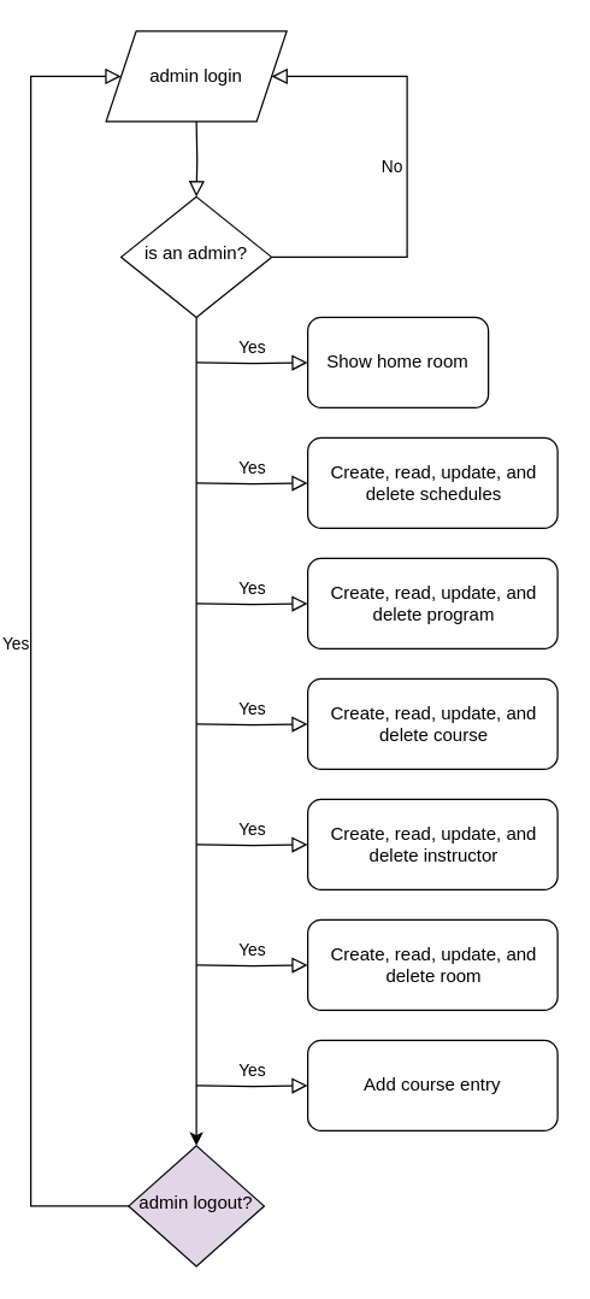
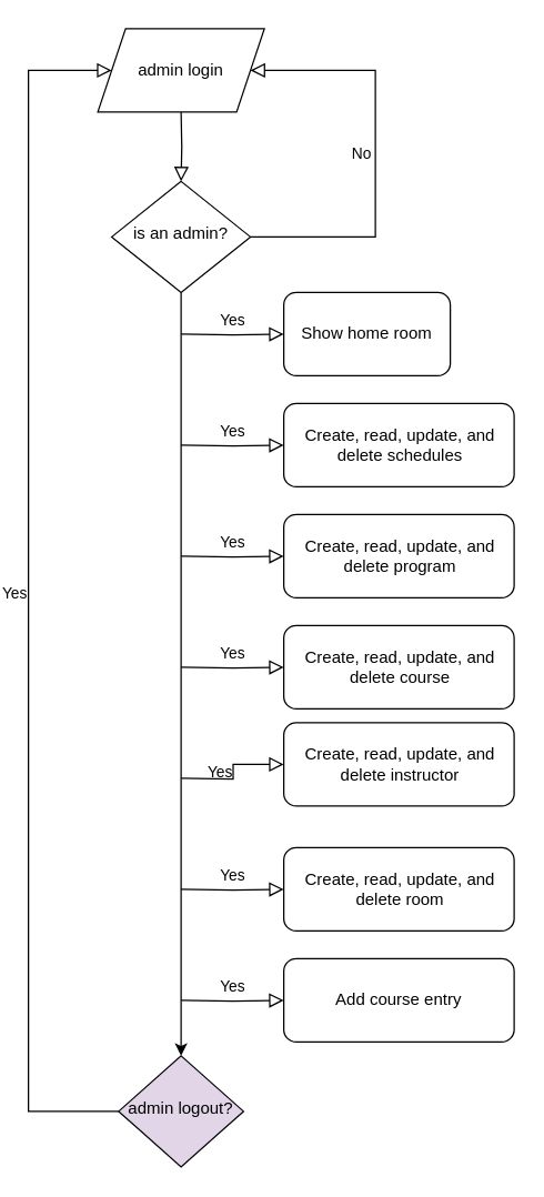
  <mxCell id="0" />
  <mxCell id="1" parent="0" />
  <mxCell id="2" value="" style="rounded=0;html=1;jettySize=auto;orthogonalLoop=1;fontSize=11;endArrow=block;endFill=0;endSize=8;strokeWidth=1;shadow=0;labelBackgroundColor=none;edgeStyle=orthogonalEdgeStyle;" parent="1" target="4" edge="1"><mxGeometry relative="1" as="geometry"><mxPoint x="130" y="80" as="sourcePoint" /></mxGeometry></mxCell>
  <mxCell id="3" style="edgeStyle=orthogonalEdgeStyle;rounded=0;orthogonalLoop=1;jettySize=auto;html=1;exitX=0.5;exitY=1;exitDx=0;exitDy=0;" edge="1" parent="1" source="4"><mxGeometry relative="1" as="geometry"><mxPoint x="130" y="760" as="targetPoint" /></mxGeometry></mxCell>
  <mxCell id="4" value="is an admin?" style="rhombus;whiteSpace=wrap;html=1;shadow=0;fontFamily=Helvetica;fontSize=12;align=center;strokeWidth=1;spacing=6;spacingTop=-4;" parent="1" vertex="1"><mxGeometry x="80" y="130" width="100" height="80" as="geometry" /></mxCell>
  <mxCell id="5" value="Yes" style="edgeStyle=orthogonalEdgeStyle;rounded=0;html=1;jettySize=auto;orthogonalLoop=1;fontSize=11;endArrow=block;endFill=0;endSize=8;strokeWidth=1;shadow=0;labelBackgroundColor=none;" parent="1" target="6" edge="1"><mxGeometry y="10" relative="1" as="geometry"><mxPoint as="offset" /><mxPoint x="130" y="240" as="sourcePoint" /><mxPoint x="253" y="254" as="targetPoint" /></mxGeometry></mxCell>
  <mxCell id="6" value="Show home room" style="rounded=1;whiteSpace=wrap;html=1;" vertex="1" parent="1"><mxGeometry x="204" y="210" width="120" height="60" as="geometry" /></mxCell>
  <mxCell id="7" value="Yes" style="edgeStyle=orthogonalEdgeStyle;rounded=0;html=1;jettySize=auto;orthogonalLoop=1;fontSize=11;endArrow=block;endFill=0;endSize=8;strokeWidth=1;shadow=0;labelBackgroundColor=none;" edge="1" parent="1" target="8"><mxGeometry y="10" relative="1" as="geometry"><mxPoint as="offset" /><mxPoint x="130" y="320" as="sourcePoint" /><mxPoint x="253" y="334" as="targetPoint" /></mxGeometry></mxCell>
  <mxCell id="8" value="&lt;div style=&quot;text-align: center;&quot;&gt;&lt;span style=&quot;background-color: initial;&quot;&gt;Create, read, update, and delete schedules&lt;/span&gt;&lt;/div&gt;" style="rounded=1;whiteSpace=wrap;html=1;align=left;" vertex="1" parent="1"><mxGeometry x="204" y="290" width="166" height="60" as="geometry" /></mxCell>
  <mxCell id="9" value="Yes" style="edgeStyle=orthogonalEdgeStyle;rounded=0;html=1;jettySize=auto;orthogonalLoop=1;fontSize=11;endArrow=block;endFill=0;endSize=8;strokeWidth=1;shadow=0;labelBackgroundColor=none;" edge="1" parent="1" target="10"><mxGeometry y="10" relative="1" as="geometry"><mxPoint as="offset" /><mxPoint x="130" y="400" as="sourcePoint" /><mxPoint x="253" y="414" as="targetPoint" /></mxGeometry></mxCell>
  <mxCell id="10" value="&lt;div style=&quot;text-align: center;&quot;&gt;&lt;span style=&quot;background-color: initial;&quot;&gt;Create, read, update, and delete program&lt;/span&gt;&lt;/div&gt;" style="rounded=1;whiteSpace=wrap;html=1;align=left;" vertex="1" parent="1"><mxGeometry x="204" y="370" width="166" height="60" as="geometry" /></mxCell>
  <mxCell id="11" value="Yes" style="edgeStyle=orthogonalEdgeStyle;rounded=0;html=1;jettySize=auto;orthogonalLoop=1;fontSize=11;endArrow=block;endFill=0;endSize=8;strokeWidth=1;shadow=0;labelBackgroundColor=none;" edge="1" parent="1" target="12"><mxGeometry y="10" relative="1" as="geometry"><mxPoint as="offset" /><mxPoint x="130" y="480" as="sourcePoint" /><mxPoint x="253" y="494" as="targetPoint" /></mxGeometry></mxCell>
  <mxCell id="12" value="&lt;div style=&quot;text-align: center;&quot;&gt;&lt;span style=&quot;background-color: initial;&quot;&gt;Create, read, update, and delete course&lt;/span&gt;&lt;/div&gt;" style="rounded=1;whiteSpace=wrap;html=1;align=left;" vertex="1" parent="1"><mxGeometry x="204" y="450" width="166" height="60" as="geometry" /></mxCell>
  <mxCell id="13" value="Yes" style="edgeStyle=orthogonalEdgeStyle;rounded=0;html=1;jettySize=auto;orthogonalLoop=1;fontSize=11;endArrow=block;endFill=0;endSize=8;strokeWidth=1;shadow=0;labelBackgroundColor=none;" edge="1" parent="1" target="14"><mxGeometry y="10" relative="1" as="geometry"><mxPoint as="offset" /><mxPoint x="130" y="560" as="sourcePoint" /><mxPoint x="253" y="574" as="targetPoint" /></mxGeometry></mxCell>
- <mxCell id="14" value="&lt;div style=&quot;text-align: center;&quot;&gt;&lt;span style=&quot;background-color: initial;&quot;&gt;Create, read, update, and delete instructor&lt;/span&gt;&lt;/div&gt;" style="rounded=1;whiteSpace=wrap;html=1;align=left;" vertex="1" parent="1"><mxGeometry x="204" y="530" width="166" height="60" as="geometry" /></mxCell>
+ <mxCell id="14" value="&lt;div style=&quot;text-align: center;&quot;&gt;&lt;span style=&quot;background-color: initial;&quot;&gt;Create, read, update, and delete instructor&lt;/span&gt;&lt;/div&gt;" style="rounded=1;whiteSpace=wrap;html=1;align=left;" vertex="1" parent="1"><mxGeometry x="204" y="520" width="166" height="60" as="geometry" /></mxCell>
  <mxCell id="15" value="Yes" style="edgeStyle=orthogonalEdgeStyle;rounded=0;html=1;jettySize=auto;orthogonalLoop=1;fontSize=11;endArrow=block;endFill=0;endSize=8;strokeWidth=1;shadow=0;labelBackgroundColor=none;" edge="1" parent="1" target="16"><mxGeometry y="10" relative="1" as="geometry"><mxPoint as="offset" /><mxPoint x="130" y="640" as="sourcePoint" /><mxPoint x="253" y="654" as="targetPoint" /></mxGeometry></mxCell>
  <mxCell id="16" value="&lt;div style=&quot;text-align: center;&quot;&gt;&lt;span style=&quot;background-color: initial;&quot;&gt;Create, read, update, and delete room&lt;/span&gt;&lt;/div&gt;" style="rounded=1;whiteSpace=wrap;html=1;align=left;" vertex="1" parent="1"><mxGeometry x="204" y="610" width="166" height="60" as="geometry" /></mxCell>
  <mxCell id="17" value="Yes" style="edgeStyle=orthogonalEdgeStyle;rounded=0;html=1;jettySize=auto;orthogonalLoop=1;fontSize=11;endArrow=block;endFill=0;endSize=8;strokeWidth=1;shadow=0;labelBackgroundColor=none;" edge="1" parent="1" target="18"><mxGeometry y="10" relative="1" as="geometry"><mxPoint as="offset" /><mxPoint x="130" y="720" as="sourcePoint" /><mxPoint x="253" y="734" as="targetPoint" /></mxGeometry></mxCell>
  <mxCell id="18" value="&lt;div style=&quot;&quot;&gt;Add course entry&lt;/div&gt;" style="rounded=1;whiteSpace=wrap;html=1;align=center;" vertex="1" parent="1"><mxGeometry x="204" y="690" width="166" height="60" as="geometry" /></mxCell>
  <mxCell id="19" value="admin login" style="shape=parallelogram;perimeter=parallelogramPerimeter;whiteSpace=wrap;html=1;fixedSize=1;" vertex="1" parent="1"><mxGeometry x="70" y="20" width="120" height="60" as="geometry" /></mxCell>
  <mxCell id="20" value="No" style="edgeStyle=orthogonalEdgeStyle;rounded=0;html=1;jettySize=auto;orthogonalLoop=1;fontSize=11;endArrow=block;endFill=0;endSize=8;strokeWidth=1;shadow=0;labelBackgroundColor=none;exitX=1;exitY=0.5;exitDx=0;exitDy=0;entryX=1;entryY=0.5;entryDx=0;entryDy=0;" edge="1" parent="1" source="4" target="19"><mxGeometry y="10" relative="1" as="geometry"><mxPoint as="offset" /><mxPoint x="190" y="170" as="sourcePoint" /><mxPoint x="214" y="250" as="targetPoint" /><Array as="points"><mxPoint x="270" y="170" /><mxPoint x="270" y="50" /></Array></mxGeometry></mxCell>
  <mxCell id="21" value="admin logout?" style="rhombus;whiteSpace=wrap;html=1;shadow=0;fontFamily=Helvetica;fontSize=12;align=center;strokeWidth=1;spacing=6;spacingTop=-4;fillColor=#e1d5e7;" vertex="1" parent="1"><mxGeometry x="85" y="760" width="90" height="80" as="geometry" /></mxCell>
  <mxCell id="22" value="Yes" style="edgeStyle=orthogonalEdgeStyle;rounded=0;html=1;jettySize=auto;orthogonalLoop=1;fontSize=11;endArrow=block;endFill=0;endSize=8;strokeWidth=1;shadow=0;labelBackgroundColor=none;exitX=0;exitY=0.5;exitDx=0;exitDy=0;entryX=0;entryY=0.5;entryDx=0;entryDy=0;" edge="1" parent="1" source="21" target="19"><mxGeometry y="10" relative="1" as="geometry"><mxPoint as="offset" /><mxPoint x="10" y="390" as="sourcePoint" /><mxPoint x="10" y="270" as="targetPoint" /><Array as="points"><mxPoint x="20" y="800" /><mxPoint x="20" y="50" /></Array></mxGeometry></mxCell>
